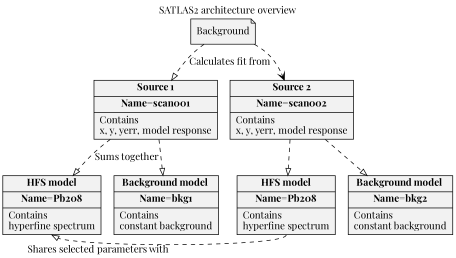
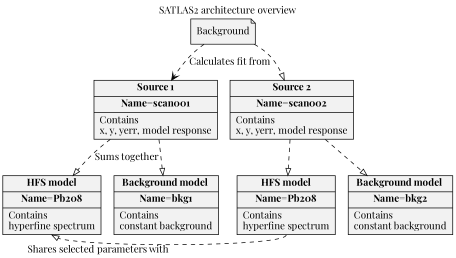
  digraph {
    fontname="Playfair Display"
    label="SATLAS2 architecture overview"
    labelloc=t
    rankdir=TB
    node [fillcolor=gray95 fontname="Playfair Display" shape=record style=filled]
    edge [arrowhead=empty fontname="Playfair Display" style=dashed]
    n1 [label=Background shape=note]
    n2 [label=<{<b>Source 1</b> | <b>Name=scan001</b> | Contains <br align="left"/>x, y, yerr, model response<br align="left"/>}>]
    n3 [label=<{<b>Source 2</b> | <b>Name=scan002</b> |Contains <br align="left"/>x, y, yerr, model response<br align="left"/>}>]
    n4 [label=<{<b>HFS model</b> | <b>Name=Pb208</b> | Contains <br align="left"/>hyperfine spectrum<br align="left"/>}>]
    n5 [label=<{<b>Background model </b> | <b>Name=bkg1</b> | Contains <br align="left"/>constant background<br align="left"/>}>]
    n6 [label=<{<b>HFS model</b> | <b>Name=Pb208</b> | Contains <br align="left"/>hyperfine spectrum<br align="left"/>}>]
    n7 [label=<{<b>Background model </b> | <b>Name=bkg2</b> | Contains <br align="left"/>constant background<br align="left"/>}>]
    subgraph sub_1 {
      n1
      n2
      n3
      n4
      n5
      n6
      n7
    }
-   n1 -> n2 [label=<Calculates fit from>]
-   n1 -> n3 [arrowhead=vee]
+   n1 -> n2 [arrowhead=vee label=<Calculates fit from>]
+   n1 -> n3
    n2 -> n4 [label=<Sums together>]
    n2 -> n5
    n3 -> n6
    n3 -> n7
    n6 -> n4 [constraint=false headport=s tailport=s xlabel="Shares selected parameters with"]
  }
